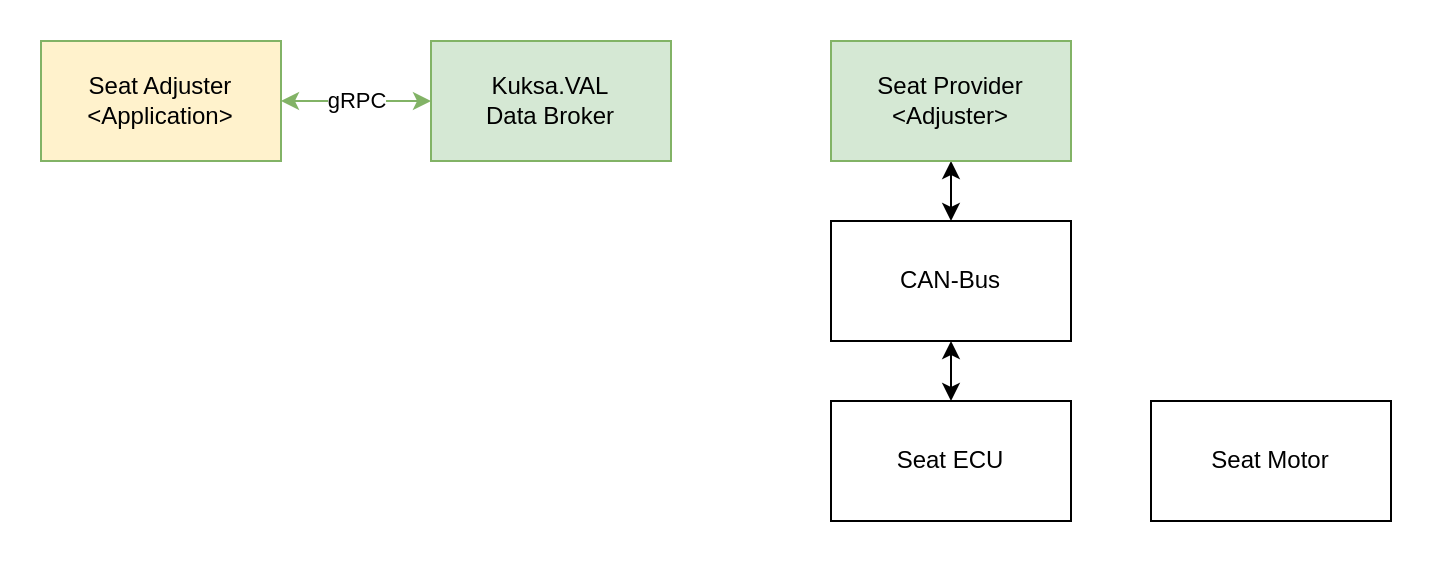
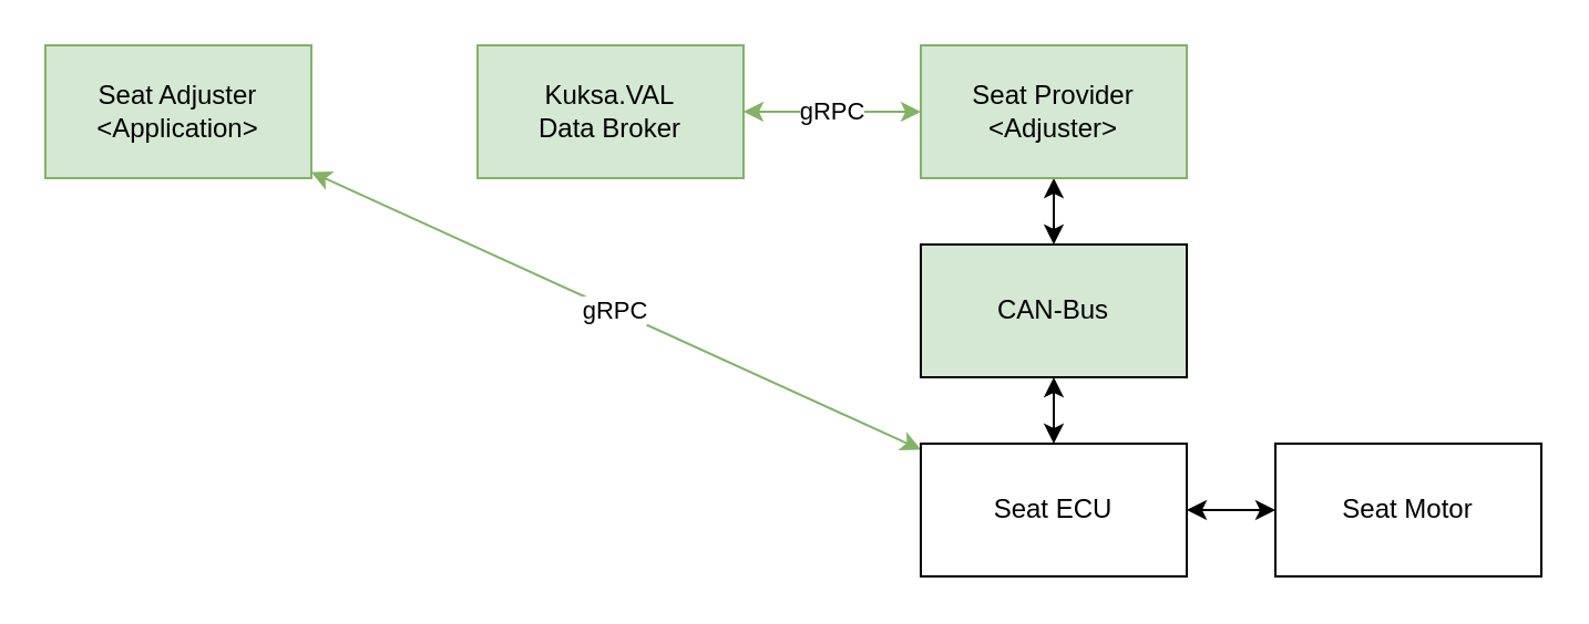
  <mxCell id="0" />
  <mxCell id="1" parent="0" />
- <mxCell id="2" value="gRPC" style="edgeStyle=none;html=1;fillColor=#d5e8d4;strokeColor=#82b366;startArrow=classic;startFill=1;" parent="1" source="3" target="11" edge="1"><mxGeometry relative="1" as="geometry" /></mxCell>
- <mxCell id="3" value="Seat Adjuster&lt;br&gt;&amp;lt;Application&amp;gt;" style="rounded=0;whiteSpace=wrap;html=1;fillColor=#fff2cc;strokeColor=#82b366;" parent="1" vertex="1"><mxGeometry x="20" y="20" width="120" height="60" as="geometry" /></mxCell>
+ <mxCell id="2" value="gRPC" style="edgeStyle=none;html=1;fillColor=#d5e8d4;strokeColor=#82b366;startArrow=classic;startFill=1;" parent="1" source="3" target="9" edge="1"><mxGeometry relative="1" as="geometry" /></mxCell>
+ <mxCell id="3" value="Seat Adjuster&lt;br&gt;&amp;lt;Application&amp;gt;" style="rounded=0;whiteSpace=wrap;html=1;fillColor=#d5e8d4;strokeColor=#82b366;" parent="1" vertex="1"><mxGeometry x="20" y="20" width="120" height="60" as="geometry" /></mxCell>
  <mxCell id="4" style="edgeStyle=none;html=1;startArrow=classic;startFill=1;" parent="1" source="5" target="7" edge="1"><mxGeometry relative="1" as="geometry" /></mxCell>
  <mxCell id="5" value="Seat Provider&lt;br&gt;&amp;lt;Adjuster&amp;gt;" style="rounded=0;whiteSpace=wrap;html=1;fillColor=#d5e8d4;strokeColor=#82b366;" parent="1" vertex="1"><mxGeometry x="415" y="20" width="120" height="60" as="geometry" /></mxCell>
  <mxCell id="6" style="edgeStyle=none;html=1;startArrow=classic;startFill=1;" parent="1" source="7" target="9" edge="1"><mxGeometry relative="1" as="geometry" /></mxCell>
- <mxCell id="7" value="CAN-Bus" style="rounded=0;whiteSpace=wrap;html=1;" parent="1" vertex="1"><mxGeometry x="415" y="110" width="120" height="60" as="geometry" /></mxCell>
+ <mxCell id="7" value="CAN-Bus" style="rounded=0;whiteSpace=wrap;html=1;fillColor=#d5e8d4;" parent="1" vertex="1"><mxGeometry x="415" y="110" width="120" height="60" as="geometry" /></mxCell>
+ <mxCell id="8" style="edgeStyle=none;html=1;startArrow=classic;startFill=1;" parent="1" source="9" target="12" edge="1"><mxGeometry relative="1" as="geometry" /></mxCell>
  <mxCell id="9" value="Seat ECU" style="rounded=0;whiteSpace=wrap;html=1;" parent="1" vertex="1"><mxGeometry x="415" y="200" width="120" height="60" as="geometry" /></mxCell>
+ <mxCell id="10" value="gRPC" style="edgeStyle=none;html=1;fillColor=#d5e8d4;strokeColor=#82b366;startArrow=classic;startFill=1;" parent="1" source="11" target="5" edge="1"><mxGeometry relative="1" as="geometry" /></mxCell>
  <mxCell id="11" value="Kuksa.VAL&lt;br&gt;Data Broker" style="rounded=0;whiteSpace=wrap;html=1;fillColor=#d5e8d4;strokeColor=#82b366;" parent="1" vertex="1"><mxGeometry x="215" y="20" width="120" height="60" as="geometry" /></mxCell>
  <mxCell id="12" value="Seat Motor" style="rounded=0;whiteSpace=wrap;html=1;" parent="1" vertex="1"><mxGeometry x="575" y="200" width="120" height="60" as="geometry" /></mxCell>
